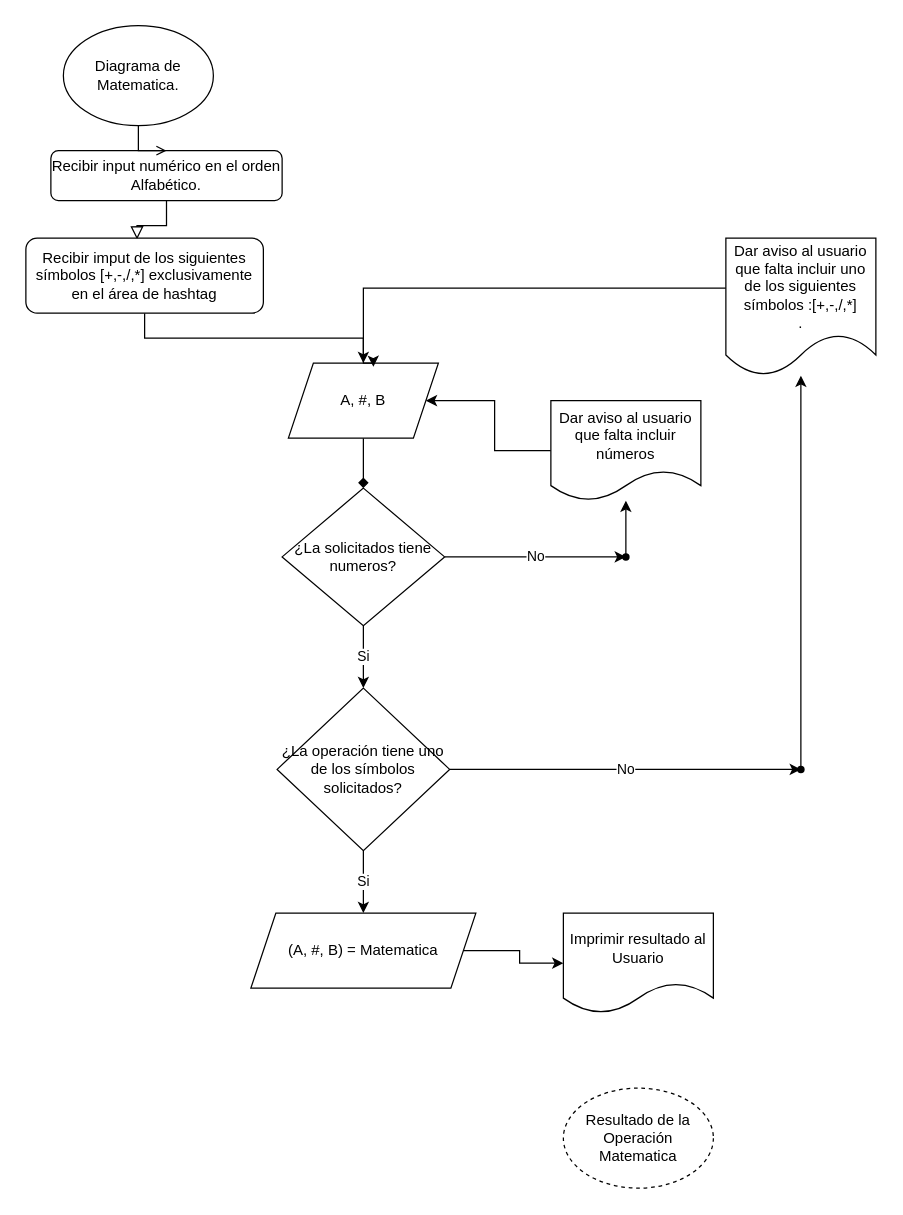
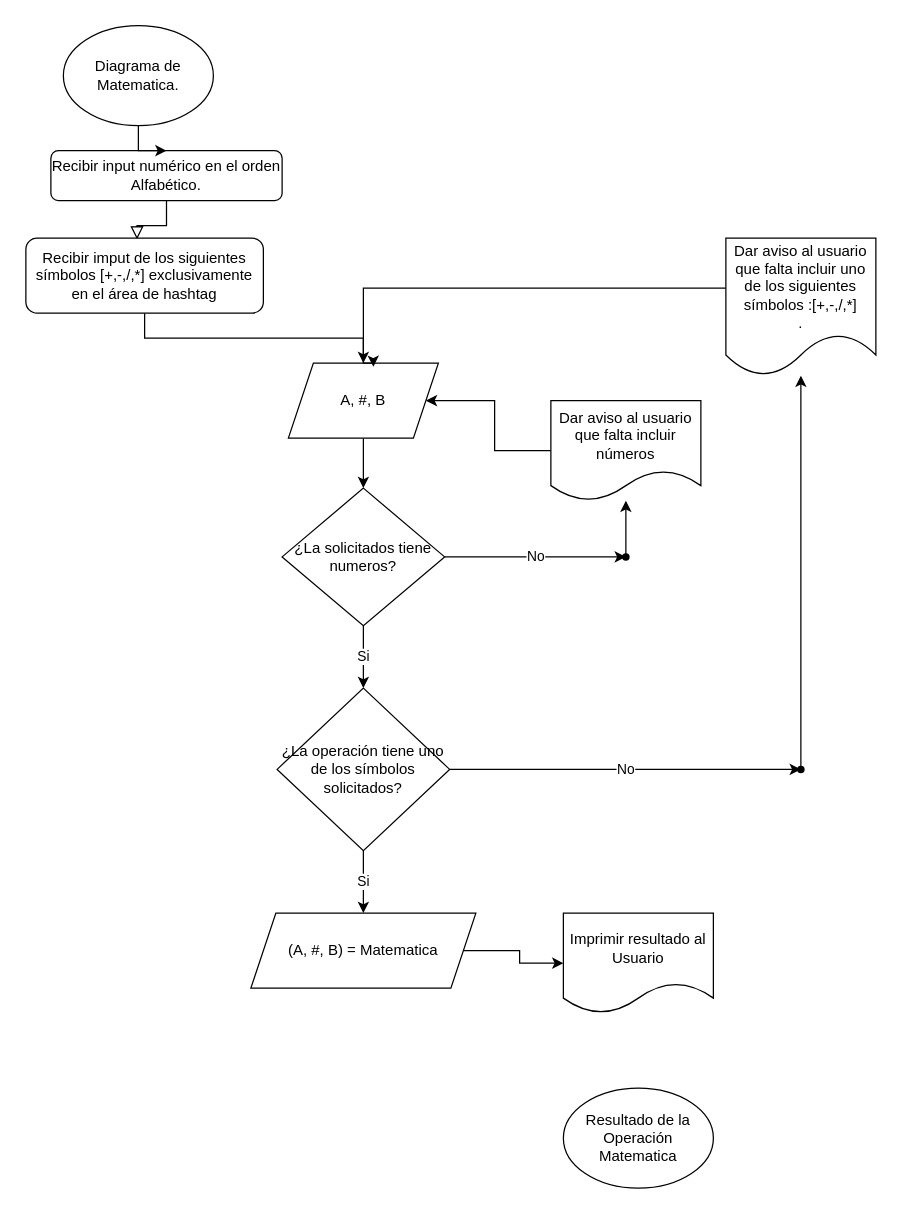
  <mxCell id="0" />
  <mxCell id="1" parent="0" />
  <mxCell id="2" value="" style="rounded=0;html=1;jettySize=auto;orthogonalLoop=1;fontSize=11;endArrow=block;endFill=0;endSize=8;strokeWidth=1;shadow=0;labelBackgroundColor=none;edgeStyle=orthogonalEdgeStyle;entryX=0.468;entryY=0.017;entryDx=0;entryDy=0;entryPerimeter=0;" parent="1" source="3" target="5" edge="1"><mxGeometry relative="1" as="geometry"><mxPoint x="490" y="270" as="targetPoint" /></mxGeometry></mxCell>
  <mxCell id="3" value="Recibir input numérico en el orden Alfabético." style="rounded=1;whiteSpace=wrap;html=1;fontSize=12;glass=0;strokeWidth=1;shadow=0;" parent="1" vertex="1"><mxGeometry x="40" y="120" width="185" height="40" as="geometry" /></mxCell>
  <mxCell id="4" style="edgeStyle=orthogonalEdgeStyle;rounded=0;orthogonalLoop=1;jettySize=auto;html=1;exitX=0.5;exitY=1;exitDx=0;exitDy=0;entryX=0.5;entryY=0;entryDx=0;entryDy=0;" edge="1" parent="1" source="5" target="7"><mxGeometry relative="1" as="geometry" /></mxCell>
  <mxCell id="5" value="Recibir imput de los siguientes símbolos [+,-,/,*] exclusivamente en el área de&amp;nbsp;hashtag" style="rounded=1;whiteSpace=wrap;html=1;" vertex="1" parent="1"><mxGeometry x="20" y="190" width="190" height="60" as="geometry" /></mxCell>
- <mxCell id="6" value="" style="edgeStyle=orthogonalEdgeStyle;rounded=0;orthogonalLoop=1;jettySize=auto;html=1;endArrow=diamond;" edge="1" parent="1" source="7" target="10"><mxGeometry relative="1" as="geometry" /></mxCell>
+ <mxCell id="6" value="" style="edgeStyle=orthogonalEdgeStyle;rounded=0;orthogonalLoop=1;jettySize=auto;html=1;" edge="1" parent="1" source="7" target="10"><mxGeometry relative="1" as="geometry" /></mxCell>
  <mxCell id="7" value="A, #, B" style="shape=parallelogram;perimeter=parallelogramPerimeter;whiteSpace=wrap;html=1;fixedSize=1;" vertex="1" parent="1"><mxGeometry x="230" y="290" width="120" height="60" as="geometry" /></mxCell>
  <mxCell id="8" value="No" style="edgeStyle=orthogonalEdgeStyle;rounded=0;orthogonalLoop=1;jettySize=auto;html=1;" edge="1" parent="1" source="10" target="12"><mxGeometry relative="1" as="geometry" /></mxCell>
  <mxCell id="9" value="Si" style="edgeStyle=orthogonalEdgeStyle;rounded=0;orthogonalLoop=1;jettySize=auto;html=1;" edge="1" parent="1" source="10" target="17"><mxGeometry relative="1" as="geometry" /></mxCell>
  <mxCell id="10" value="¿La solicitados tiene numeros?" style="rhombus;whiteSpace=wrap;html=1;" vertex="1" parent="1"><mxGeometry x="225" y="390" width="130" height="110" as="geometry" /></mxCell>
  <mxCell id="11" value="" style="edgeStyle=orthogonalEdgeStyle;rounded=0;orthogonalLoop=1;jettySize=auto;html=1;" edge="1" parent="1" source="12" target="14"><mxGeometry relative="1" as="geometry" /></mxCell>
  <mxCell id="12" value="" style="shape=waypoint;sketch=0;size=6;pointerEvents=1;points=[];fillColor=default;resizable=0;rotatable=0;perimeter=centerPerimeter;snapToPoint=1;" vertex="1" parent="1"><mxGeometry x="490" y="435" width="20" height="20" as="geometry" /></mxCell>
  <mxCell id="13" value="" style="edgeStyle=orthogonalEdgeStyle;rounded=0;orthogonalLoop=1;jettySize=auto;html=1;" edge="1" parent="1" source="14" target="7"><mxGeometry relative="1" as="geometry" /></mxCell>
  <mxCell id="14" value="Dar aviso al usuario que falta incluir números" style="shape=document;whiteSpace=wrap;html=1;boundedLbl=1;" vertex="1" parent="1"><mxGeometry x="440" y="320" width="120" height="80" as="geometry" /></mxCell>
  <mxCell id="15" value="No" style="edgeStyle=orthogonalEdgeStyle;rounded=0;orthogonalLoop=1;jettySize=auto;html=1;" edge="1" parent="1" source="17" target="19"><mxGeometry relative="1" as="geometry" /></mxCell>
  <mxCell id="16" value="Si" style="edgeStyle=orthogonalEdgeStyle;rounded=0;orthogonalLoop=1;jettySize=auto;html=1;" edge="1" parent="1" source="17" target="23"><mxGeometry relative="1" as="geometry" /></mxCell>
  <mxCell id="17" value="¿La operación tiene uno de los símbolos solicitados?" style="rhombus;whiteSpace=wrap;html=1;" vertex="1" parent="1"><mxGeometry x="221" y="550" width="138" height="130" as="geometry" /></mxCell>
  <mxCell id="18" value="" style="edgeStyle=orthogonalEdgeStyle;rounded=0;orthogonalLoop=1;jettySize=auto;html=1;" edge="1" parent="1" source="19" target="21"><mxGeometry relative="1" as="geometry" /></mxCell>
  <mxCell id="19" value="" style="shape=waypoint;sketch=0;size=6;pointerEvents=1;points=[];fillColor=default;resizable=0;rotatable=0;perimeter=centerPerimeter;snapToPoint=1;" vertex="1" parent="1"><mxGeometry x="630" y="605" width="20" height="20" as="geometry" /></mxCell>
  <mxCell id="20" value="" style="edgeStyle=orthogonalEdgeStyle;rounded=0;orthogonalLoop=1;jettySize=auto;html=1;entryX=0.567;entryY=0.05;entryDx=0;entryDy=0;entryPerimeter=0;" edge="1" parent="1" source="21" target="7"><mxGeometry relative="1" as="geometry"><Array as="points"><mxPoint x="290" y="230" /><mxPoint x="290" y="290" /><mxPoint x="298" y="290" /></Array></mxGeometry></mxCell>
  <mxCell id="21" value="Dar aviso al usuario que falta incluir uno de los siguientes símbolos :[+,-,/,*]&lt;br&gt;." style="shape=document;whiteSpace=wrap;html=1;boundedLbl=1;sketch=0;" vertex="1" parent="1"><mxGeometry x="580" y="190" width="120" height="110" as="geometry" /></mxCell>
  <mxCell id="22" value="" style="edgeStyle=orthogonalEdgeStyle;rounded=0;orthogonalLoop=1;jettySize=auto;html=1;" edge="1" parent="1" source="23" target="26"><mxGeometry relative="1" as="geometry" /></mxCell>
  <mxCell id="23" value="(A, #, B) = Matematica" style="shape=parallelogram;perimeter=parallelogramPerimeter;whiteSpace=wrap;html=1;fixedSize=1;direction=west;" vertex="1" parent="1"><mxGeometry x="200" y="730" width="180" height="60" as="geometry" /></mxCell>
- <mxCell id="24" value="" style="edgeStyle=orthogonalEdgeStyle;rounded=0;orthogonalLoop=1;jettySize=auto;html=1;endArrow=open;" edge="1" parent="1" source="25" target="3"><mxGeometry relative="1" as="geometry" /></mxCell>
+ <mxCell id="24" value="" style="edgeStyle=orthogonalEdgeStyle;rounded=0;orthogonalLoop=1;jettySize=auto;html=1;" edge="1" parent="1" source="25" target="3"><mxGeometry relative="1" as="geometry" /></mxCell>
  <mxCell id="25" value="Diagrama de Matematica." style="ellipse;whiteSpace=wrap;html=1;" vertex="1" parent="1"><mxGeometry x="50" y="20" width="120" height="80" as="geometry" /></mxCell>
  <mxCell id="26" value="Imprimir resultado al Usuario" style="shape=document;whiteSpace=wrap;html=1;boundedLbl=1;" vertex="1" parent="1"><mxGeometry x="450" y="730" width="120" height="80" as="geometry" /></mxCell>
- <mxCell id="27" value="Resultado de la Operación Matematica" style="ellipse;whiteSpace=wrap;html=1;dashed=1;" vertex="1" parent="1"><mxGeometry x="450" y="870" width="120" height="80" as="geometry" /></mxCell>
+ <mxCell id="27" value="Resultado de la Operación Matematica" style="ellipse;whiteSpace=wrap;html=1;" vertex="1" parent="1"><mxGeometry x="450" y="870" width="120" height="80" as="geometry" /></mxCell>
